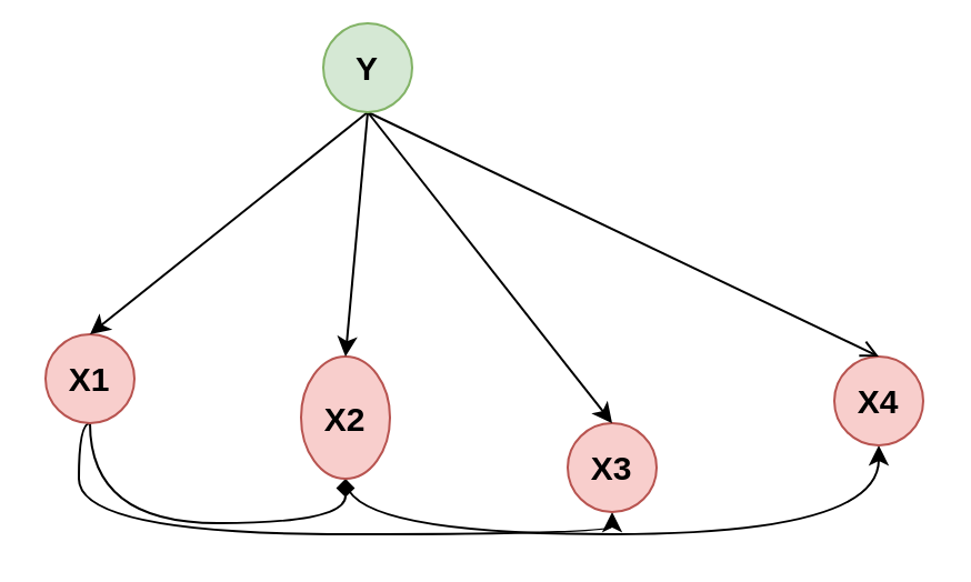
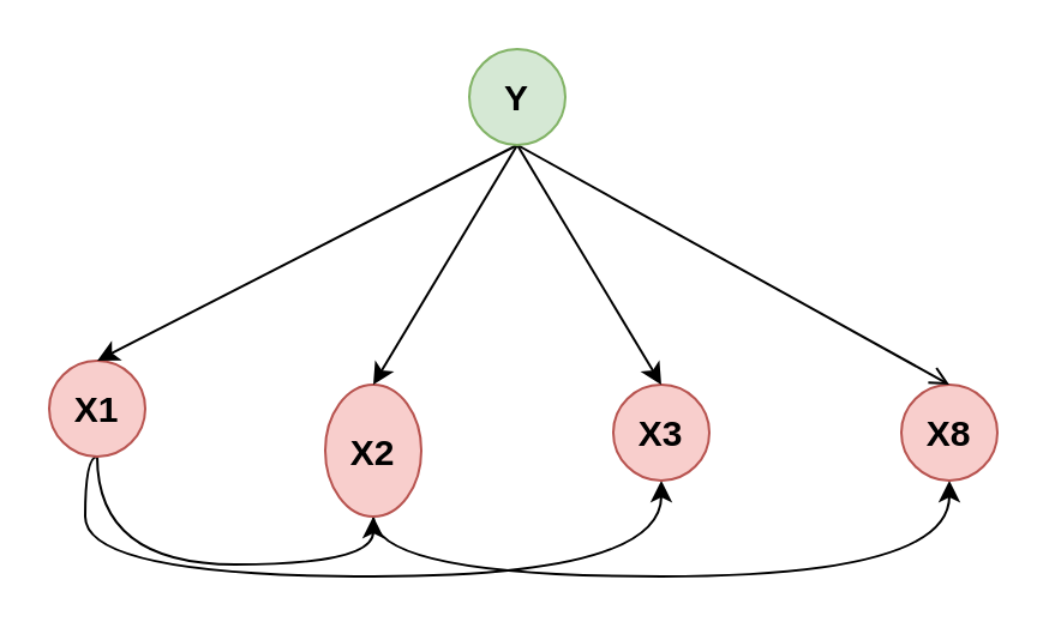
  <mxCell id="0" />
  <mxCell id="1" parent="0" />
- <mxCell id="2" style="edgeStyle=orthogonalEdgeStyle;rounded=0;orthogonalLoop=1;jettySize=auto;html=1;exitX=0.5;exitY=1;exitDx=0;exitDy=0;entryX=0.5;entryY=1;entryDx=0;entryDy=0;curved=1;endArrow=diamond;" edge="1" parent="1" source="4" target="6"><mxGeometry relative="1" as="geometry" /></mxCell>
+ <mxCell id="2" style="edgeStyle=orthogonalEdgeStyle;rounded=0;orthogonalLoop=1;jettySize=auto;html=1;exitX=0.5;exitY=1;exitDx=0;exitDy=0;entryX=0.5;entryY=1;entryDx=0;entryDy=0;curved=1;" edge="1" parent="1" source="4" target="6"><mxGeometry relative="1" as="geometry" /></mxCell>
  <mxCell id="3" style="edgeStyle=orthogonalEdgeStyle;curved=1;rounded=0;orthogonalLoop=1;jettySize=auto;html=1;exitX=0.5;exitY=1;exitDx=0;exitDy=0;entryX=0.5;entryY=1;entryDx=0;entryDy=0;" edge="1" parent="1" source="4" target="7"><mxGeometry relative="1" as="geometry"><Array as="points"><mxPoint x="35" y="240" /><mxPoint x="275" y="240" /></Array></mxGeometry></mxCell>
  <mxCell id="4" value="&lt;span style=&quot;font-size: 15px&quot;&gt;&lt;b&gt;X1&lt;/b&gt;&lt;/span&gt;" style="ellipse;whiteSpace=wrap;html=1;aspect=fixed;fillColor=#f8cecc;strokeColor=#b85450;" parent="1" vertex="1"><mxGeometry x="20" y="150" width="40" height="40" as="geometry" /></mxCell>
  <mxCell id="5" style="edgeStyle=orthogonalEdgeStyle;curved=1;rounded=0;orthogonalLoop=1;jettySize=auto;html=1;exitX=0.5;exitY=1;exitDx=0;exitDy=0;entryX=0.5;entryY=1;entryDx=0;entryDy=0;" edge="1" parent="1" source="6" target="8"><mxGeometry relative="1" as="geometry"><Array as="points"><mxPoint x="155" y="240" /><mxPoint x="395" y="240" /></Array></mxGeometry></mxCell>
  <mxCell id="6" value="&lt;span style=&quot;font-size: 15px&quot;&gt;&lt;b&gt;X2&lt;/b&gt;&lt;/span&gt;" style="ellipse;whiteSpace=wrap;html=1;aspect=fixed;fillColor=#f8cecc;strokeColor=#b85450;" parent="1" vertex="1"><mxGeometry x="135" y="160" width="40" height="55" as="geometry" /></mxCell>
- <mxCell id="7" value="&lt;span style=&quot;font-size: 15px&quot;&gt;&lt;b&gt;X3&lt;/b&gt;&lt;/span&gt;" style="ellipse;whiteSpace=wrap;html=1;aspect=fixed;fillColor=#f8cecc;strokeColor=#b85450;" parent="1" vertex="1"><mxGeometry x="255" y="190" width="40" height="40" as="geometry" /></mxCell>
- <mxCell id="8" value="&lt;span style=&quot;font-size: 15px&quot;&gt;&lt;b&gt;X4&lt;/b&gt;&lt;/span&gt;" style="ellipse;whiteSpace=wrap;html=1;aspect=fixed;fillColor=#f8cecc;strokeColor=#b85450;" parent="1" vertex="1"><mxGeometry x="375" y="160" width="40" height="40" as="geometry" /></mxCell>
+ <mxCell id="7" value="&lt;span style=&quot;font-size: 15px&quot;&gt;&lt;b&gt;X3&lt;/b&gt;&lt;/span&gt;" style="ellipse;whiteSpace=wrap;html=1;aspect=fixed;fillColor=#f8cecc;strokeColor=#b85450;" parent="1" vertex="1"><mxGeometry x="255" y="160" width="40" height="40" as="geometry" /></mxCell>
+ <mxCell id="8" value="&lt;span style=&quot;font-size: 15px&quot;&gt;&lt;b&gt;X8&lt;/b&gt;&lt;/span&gt;" style="ellipse;whiteSpace=wrap;html=1;aspect=fixed;fillColor=#f8cecc;strokeColor=#b85450;" parent="1" vertex="1"><mxGeometry x="375" y="160" width="40" height="40" as="geometry" /></mxCell>
  <mxCell id="9" style="edgeStyle=none;rounded=0;orthogonalLoop=1;jettySize=auto;html=1;exitX=0.5;exitY=1;exitDx=0;exitDy=0;entryX=0.5;entryY=0;entryDx=0;entryDy=0;" edge="1" parent="1" source="13" target="4"><mxGeometry relative="1" as="geometry" /></mxCell>
  <mxCell id="10" style="edgeStyle=none;rounded=0;orthogonalLoop=1;jettySize=auto;html=1;exitX=0.5;exitY=1;exitDx=0;exitDy=0;entryX=0.5;entryY=0;entryDx=0;entryDy=0;" edge="1" parent="1" source="13" target="6"><mxGeometry relative="1" as="geometry" /></mxCell>
  <mxCell id="11" style="edgeStyle=none;rounded=0;orthogonalLoop=1;jettySize=auto;html=1;exitX=0.5;exitY=1;exitDx=0;exitDy=0;entryX=0.5;entryY=0;entryDx=0;entryDy=0;" edge="1" parent="1" source="13" target="7"><mxGeometry relative="1" as="geometry" /></mxCell>
  <mxCell id="12" style="edgeStyle=none;rounded=0;orthogonalLoop=1;jettySize=auto;html=1;exitX=0.5;exitY=1;exitDx=0;exitDy=0;entryX=0.5;entryY=0;entryDx=0;entryDy=0;endArrow=open;" edge="1" parent="1" source="13" target="8"><mxGeometry relative="1" as="geometry" /></mxCell>
- <mxCell id="13" value="&lt;span style=&quot;font-size: 15px&quot;&gt;&lt;b&gt;Y&lt;/b&gt;&lt;/span&gt;" style="ellipse;whiteSpace=wrap;html=1;aspect=fixed;fillColor=#d5e8d4;strokeColor=#82b366;" vertex="1" parent="1"><mxGeometry x="145" y="10" width="40" height="40" as="geometry" /></mxCell>
+ <mxCell id="13" value="&lt;span style=&quot;font-size: 15px&quot;&gt;&lt;b&gt;Y&lt;/b&gt;&lt;/span&gt;" style="ellipse;whiteSpace=wrap;html=1;aspect=fixed;fillColor=#d5e8d4;strokeColor=#82b366;" vertex="1" parent="1"><mxGeometry x="195" y="20" width="40" height="40" as="geometry" /></mxCell>
